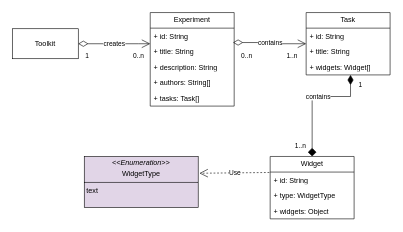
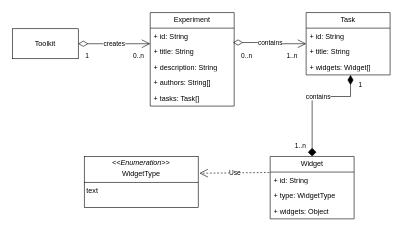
  <mxCell id="0" />
  <mxCell id="1" parent="0" />
  <mxCell id="2" value="Experiment" style="swimlane;fontStyle=0;childLayout=stackLayout;horizontal=1;startSize=26;fillColor=none;horizontalStack=0;resizeParent=1;resizeParentMax=0;resizeLast=0;collapsible=1;marginBottom=0;whiteSpace=wrap;html=1;" parent="1" vertex="1"><mxGeometry x="250" y="20" width="140" height="156" as="geometry" /></mxCell>
  <mxCell id="3" value="+ id: String&lt;div&gt;&lt;br&gt;&lt;/div&gt;" style="text;strokeColor=none;fillColor=none;align=left;verticalAlign=top;spacingLeft=4;spacingRight=4;overflow=hidden;rotatable=0;points=[[0,0.5],[1,0.5]];portConstraint=eastwest;whiteSpace=wrap;html=1;" parent="2" vertex="1"><mxGeometry y="26" width="140" height="26" as="geometry" /></mxCell>
  <mxCell id="4" value="+ title: String" style="text;strokeColor=none;fillColor=none;align=left;verticalAlign=top;spacingLeft=4;spacingRight=4;overflow=hidden;rotatable=0;points=[[0,0.5],[1,0.5]];portConstraint=eastwest;whiteSpace=wrap;html=1;" parent="2" vertex="1"><mxGeometry y="52" width="140" height="26" as="geometry" /></mxCell>
  <mxCell id="5" value="+ description: String" style="text;strokeColor=none;fillColor=none;align=left;verticalAlign=top;spacingLeft=4;spacingRight=4;overflow=hidden;rotatable=0;points=[[0,0.5],[1,0.5]];portConstraint=eastwest;whiteSpace=wrap;html=1;" parent="2" vertex="1"><mxGeometry y="78" width="140" height="26" as="geometry" /></mxCell>
  <mxCell id="6" value="+ authors: String[]" style="text;strokeColor=none;fillColor=none;align=left;verticalAlign=top;spacingLeft=4;spacingRight=4;overflow=hidden;rotatable=0;points=[[0,0.5],[1,0.5]];portConstraint=eastwest;whiteSpace=wrap;html=1;" parent="2" vertex="1"><mxGeometry y="104" width="140" height="26" as="geometry" /></mxCell>
  <mxCell id="7" value="+ tasks: Task[]" style="text;strokeColor=none;fillColor=none;align=left;verticalAlign=top;spacingLeft=4;spacingRight=4;overflow=hidden;rotatable=0;points=[[0,0.5],[1,0.5]];portConstraint=eastwest;whiteSpace=wrap;html=1;" parent="2" vertex="1"><mxGeometry y="130" width="140" height="26" as="geometry" /></mxCell>
  <mxCell id="8" value="Task" style="swimlane;fontStyle=0;childLayout=stackLayout;horizontal=1;startSize=26;fillColor=none;horizontalStack=0;resizeParent=1;resizeParentMax=0;resizeLast=0;collapsible=1;marginBottom=0;whiteSpace=wrap;html=1;" parent="1" vertex="1"><mxGeometry x="510" y="20" width="140" height="104" as="geometry" /></mxCell>
  <mxCell id="9" value="+ id: String" style="text;strokeColor=none;fillColor=none;align=left;verticalAlign=top;spacingLeft=4;spacingRight=4;overflow=hidden;rotatable=0;points=[[0,0.5],[1,0.5]];portConstraint=eastwest;whiteSpace=wrap;html=1;" parent="8" vertex="1"><mxGeometry y="26" width="140" height="26" as="geometry" /></mxCell>
  <mxCell id="10" value="+ title: String" style="text;strokeColor=none;fillColor=none;align=left;verticalAlign=top;spacingLeft=4;spacingRight=4;overflow=hidden;rotatable=0;points=[[0,0.5],[1,0.5]];portConstraint=eastwest;whiteSpace=wrap;html=1;" parent="8" vertex="1"><mxGeometry y="52" width="140" height="26" as="geometry" /></mxCell>
  <mxCell id="11" value="+ widgets: Widget[]" style="text;strokeColor=none;fillColor=none;align=left;verticalAlign=top;spacingLeft=4;spacingRight=4;overflow=hidden;rotatable=0;points=[[0,0.5],[1,0.5]];portConstraint=eastwest;whiteSpace=wrap;html=1;" parent="8" vertex="1"><mxGeometry y="78" width="140" height="26" as="geometry" /></mxCell>
  <mxCell id="12" value="contains" style="endArrow=open;html=1;endSize=12;startArrow=diamondThin;startSize=14;startFill=0;edgeStyle=orthogonalEdgeStyle;rounded=0;exitX=0.986;exitY=-0.077;exitDx=0;exitDy=0;exitPerimeter=0;" parent="1" source="4" target="8" edge="1"><mxGeometry relative="1" as="geometry"><mxPoint x="410" y="72" as="sourcePoint" /><mxPoint x="500" y="220" as="targetPoint" /></mxGeometry></mxCell>
  <mxCell id="13" value="0..n" style="edgeLabel;resizable=0;html=1;align=left;verticalAlign=top;" parent="12" connectable="0" vertex="1"><mxGeometry x="-1" relative="1" as="geometry"><mxPoint x="12" y="10" as="offset" /></mxGeometry></mxCell>
  <mxCell id="14" value="1..n" style="edgeLabel;resizable=0;html=1;align=right;verticalAlign=top;" parent="12" connectable="0" vertex="1"><mxGeometry x="1" relative="1" as="geometry"><mxPoint x="-14" y="8" as="offset" /></mxGeometry></mxCell>
  <mxCell id="15" value="Widget" style="swimlane;fontStyle=0;childLayout=stackLayout;horizontal=1;startSize=26;fillColor=none;horizontalStack=0;resizeParent=1;resizeParentMax=0;resizeLast=0;collapsible=1;marginBottom=0;whiteSpace=wrap;html=1;" parent="1" vertex="1"><mxGeometry x="450" y="260" width="140" height="104" as="geometry" /></mxCell>
  <mxCell id="16" value="+ id: String" style="text;strokeColor=none;fillColor=none;align=left;verticalAlign=top;spacingLeft=4;spacingRight=4;overflow=hidden;rotatable=0;points=[[0,0.5],[1,0.5]];portConstraint=eastwest;whiteSpace=wrap;html=1;" parent="15" vertex="1"><mxGeometry y="26" width="140" height="26" as="geometry" /></mxCell>
  <mxCell id="17" value="+ type: WidgetType&amp;nbsp;" style="text;strokeColor=none;fillColor=none;align=left;verticalAlign=top;spacingLeft=4;spacingRight=4;overflow=hidden;rotatable=0;points=[[0,0.5],[1,0.5]];portConstraint=eastwest;whiteSpace=wrap;html=1;" vertex="1" parent="15"><mxGeometry y="52" width="140" height="26" as="geometry" /></mxCell>
  <mxCell id="18" value="+ widgets: Object" style="text;strokeColor=none;fillColor=none;align=left;verticalAlign=top;spacingLeft=4;spacingRight=4;overflow=hidden;rotatable=0;points=[[0,0.5],[1,0.5]];portConstraint=eastwest;whiteSpace=wrap;html=1;" vertex="1" parent="15"><mxGeometry y="78" width="140" height="26" as="geometry" /></mxCell>
  <mxCell id="19" value="contains" style="endArrow=diamond;html=1;endSize=12;startArrow=diamondThin;startSize=14;startFill=1;edgeStyle=orthogonalEdgeStyle;rounded=0;entryX=0.5;entryY=0;entryDx=0;entryDy=0;" parent="1" source="11" target="15" edge="1"><mxGeometry x="-0.098" relative="1" as="geometry"><mxPoint x="691.06" y="126.002" as="sourcePoint" /><mxPoint x="640" y="200" as="targetPoint" /><Array as="points"><mxPoint x="584" y="160" /><mxPoint x="520" y="160" /></Array><mxPoint as="offset" /></mxGeometry></mxCell>
  <mxCell id="20" value="1" style="edgeLabel;resizable=0;html=1;align=left;verticalAlign=top;" parent="19" connectable="0" vertex="1"><mxGeometry x="-1" relative="1" as="geometry"><mxPoint x="12" y="3" as="offset" /></mxGeometry></mxCell>
  <mxCell id="21" value="1..n" style="edgeLabel;resizable=0;html=1;align=right;verticalAlign=top;" parent="19" connectable="0" vertex="1"><mxGeometry x="1" relative="1" as="geometry"><mxPoint x="-10" y="-30" as="offset" /></mxGeometry></mxCell>
  <mxCell id="22" value="Toolkit" style="html=1;whiteSpace=wrap;" parent="1" vertex="1"><mxGeometry x="20" y="47" width="110" height="50" as="geometry" /></mxCell>
  <mxCell id="23" value="creates" style="endArrow=open;html=1;endSize=12;startArrow=diamondThin;startSize=14;startFill=0;edgeStyle=orthogonalEdgeStyle;rounded=0;exitX=1;exitY=0.5;exitDx=0;exitDy=0;" parent="1" source="22" target="2" edge="1"><mxGeometry relative="1" as="geometry"><mxPoint x="280" y="240" as="sourcePoint" /><mxPoint x="440" y="240" as="targetPoint" /><Array as="points"><mxPoint x="230" y="72" /><mxPoint x="230" y="72" /></Array></mxGeometry></mxCell>
  <mxCell id="24" value="1" style="edgeLabel;resizable=0;html=1;align=left;verticalAlign=top;" parent="23" connectable="0" vertex="1"><mxGeometry x="-1" relative="1" as="geometry"><mxPoint x="10" y="8" as="offset" /></mxGeometry></mxCell>
  <mxCell id="25" value="0..n" style="edgeLabel;resizable=0;html=1;align=right;verticalAlign=top;" parent="23" connectable="0" vertex="1"><mxGeometry x="1" relative="1" as="geometry"><mxPoint x="-10" y="8" as="offset" /></mxGeometry></mxCell>
- <mxCell id="26" value="&lt;p style=&quot;margin:0px;margin-top:4px;text-align:center;&quot;&gt;&lt;i&gt;&amp;lt;&amp;lt;Enumeration&amp;gt;&amp;gt;&lt;/i&gt;&lt;br&gt;&lt;/p&gt;&lt;p style=&quot;margin:0px;margin-top:4px;text-align:center;&quot;&gt;WidgetType&lt;/p&gt;&lt;hr size=&quot;1&quot; style=&quot;border-style:solid;&quot;&gt;&lt;p style=&quot;margin:0px;margin-left:4px;&quot;&gt;text&lt;/p&gt;&lt;p style=&quot;margin:0px;margin-left:4px;&quot;&gt;&lt;br&gt;&lt;/p&gt;" style="verticalAlign=top;align=left;overflow=fill;html=1;whiteSpace=wrap;fillColor=#e1d5e7;" vertex="1" parent="1"><mxGeometry x="140" y="260" width="190" height="85" as="geometry" /></mxCell>
+ <mxCell id="26" value="&lt;p style=&quot;margin:0px;margin-top:4px;text-align:center;&quot;&gt;&lt;i&gt;&amp;lt;&amp;lt;Enumeration&amp;gt;&amp;gt;&lt;/i&gt;&lt;br&gt;&lt;/p&gt;&lt;p style=&quot;margin:0px;margin-top:4px;text-align:center;&quot;&gt;WidgetType&lt;/p&gt;&lt;hr size=&quot;1&quot; style=&quot;border-style:solid;&quot;&gt;&lt;p style=&quot;margin:0px;margin-left:4px;&quot;&gt;text&lt;/p&gt;&lt;p style=&quot;margin:0px;margin-left:4px;&quot;&gt;&lt;br&gt;&lt;/p&gt;" style="verticalAlign=top;align=left;overflow=fill;html=1;whiteSpace=wrap;" vertex="1" parent="1"><mxGeometry x="140" y="260" width="190" height="85" as="geometry" /></mxCell>
  <mxCell id="27" value="Use" style="endArrow=open;endSize=12;dashed=1;html=1;rounded=0;exitX=-0.01;exitY=0.026;exitDx=0;exitDy=0;exitPerimeter=0;entryX=1.011;entryY=0.329;entryDx=0;entryDy=0;entryPerimeter=0;" edge="1" parent="1" source="16" target="26"><mxGeometry width="160" relative="1" as="geometry"><mxPoint x="310" y="260" as="sourcePoint" /><mxPoint x="340" y="287" as="targetPoint" /></mxGeometry></mxCell>
